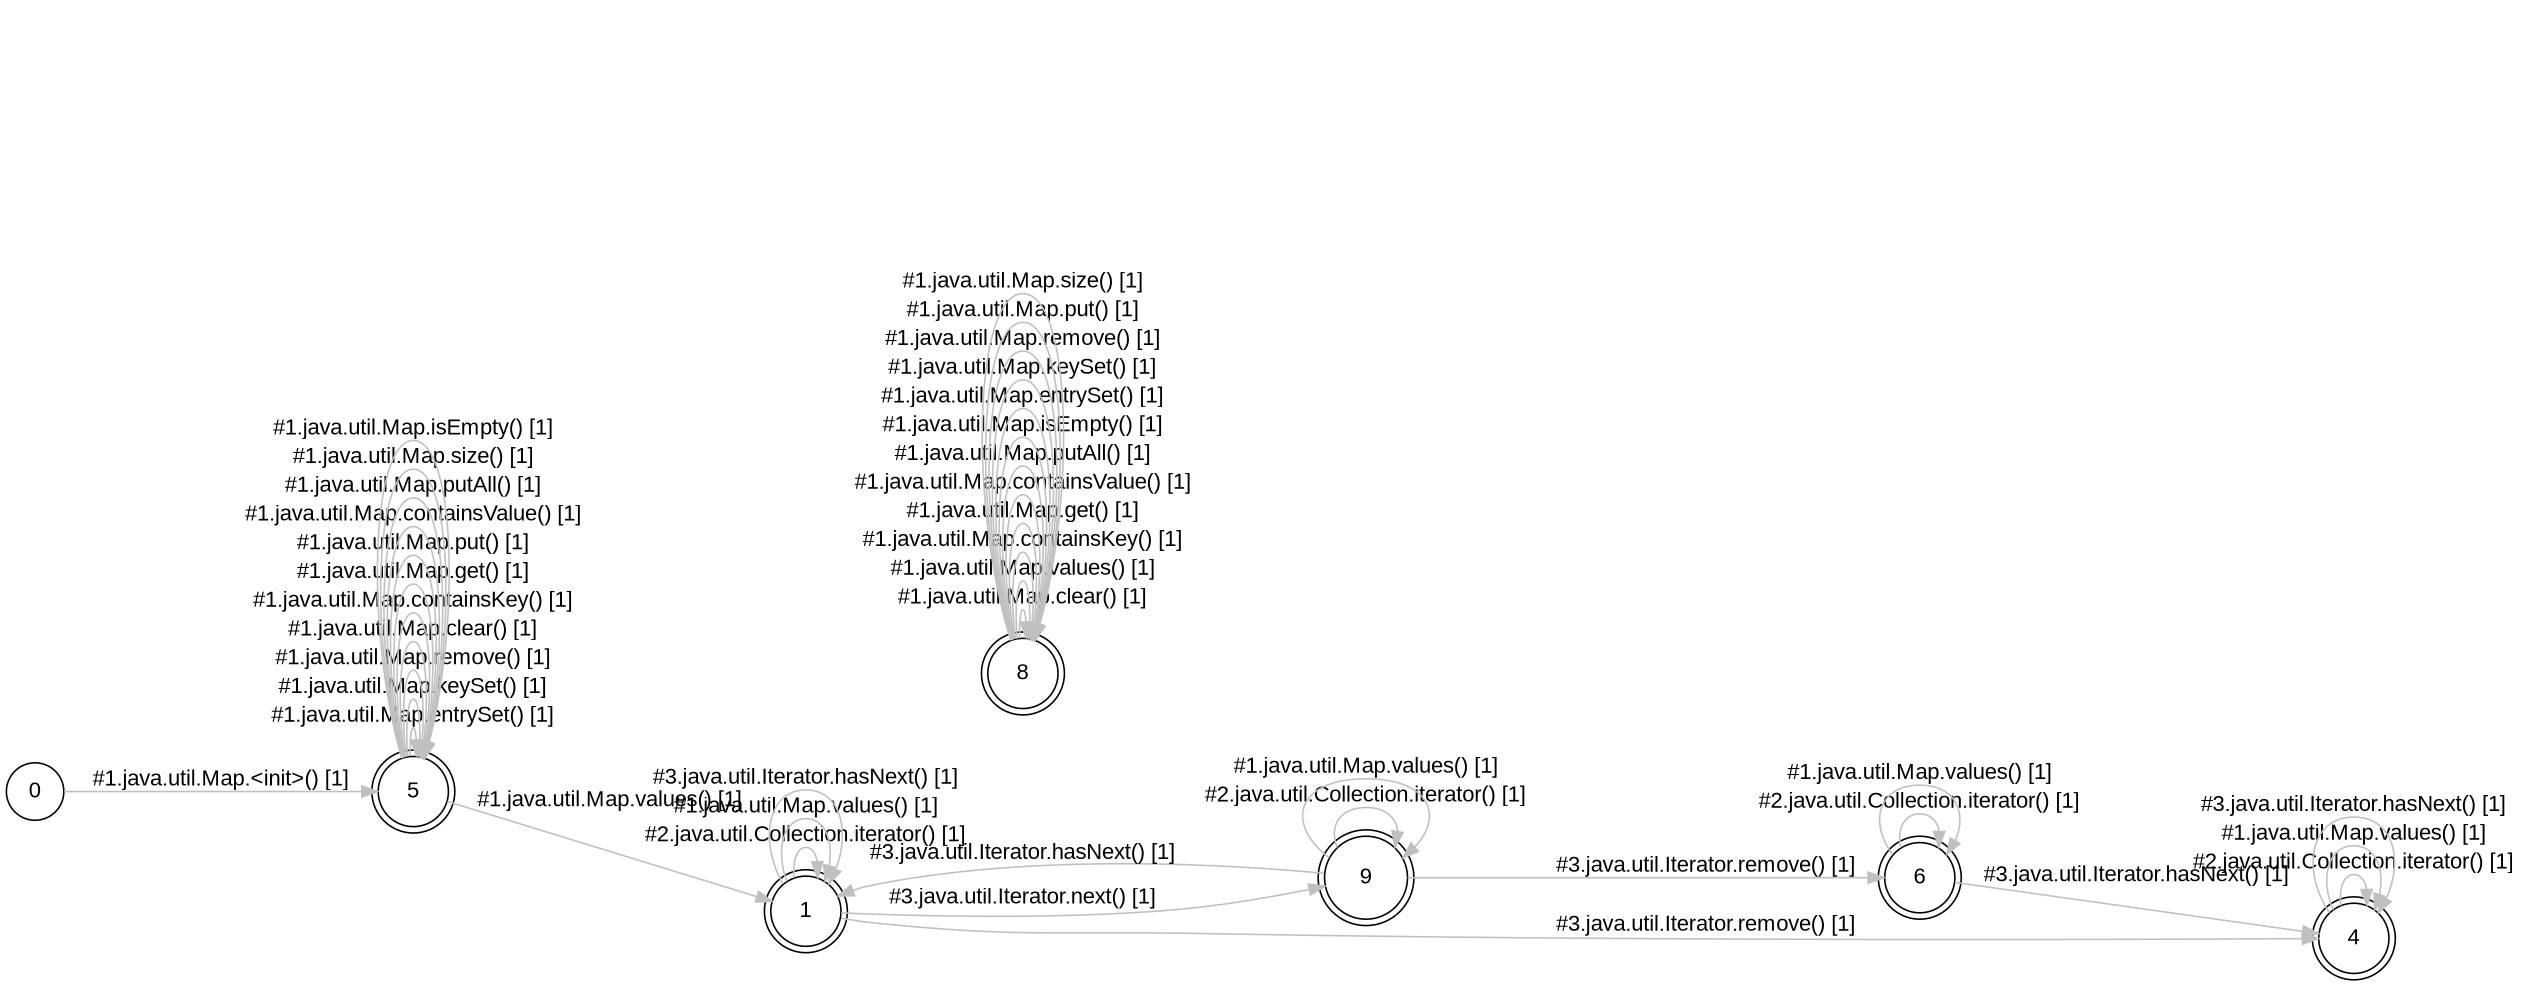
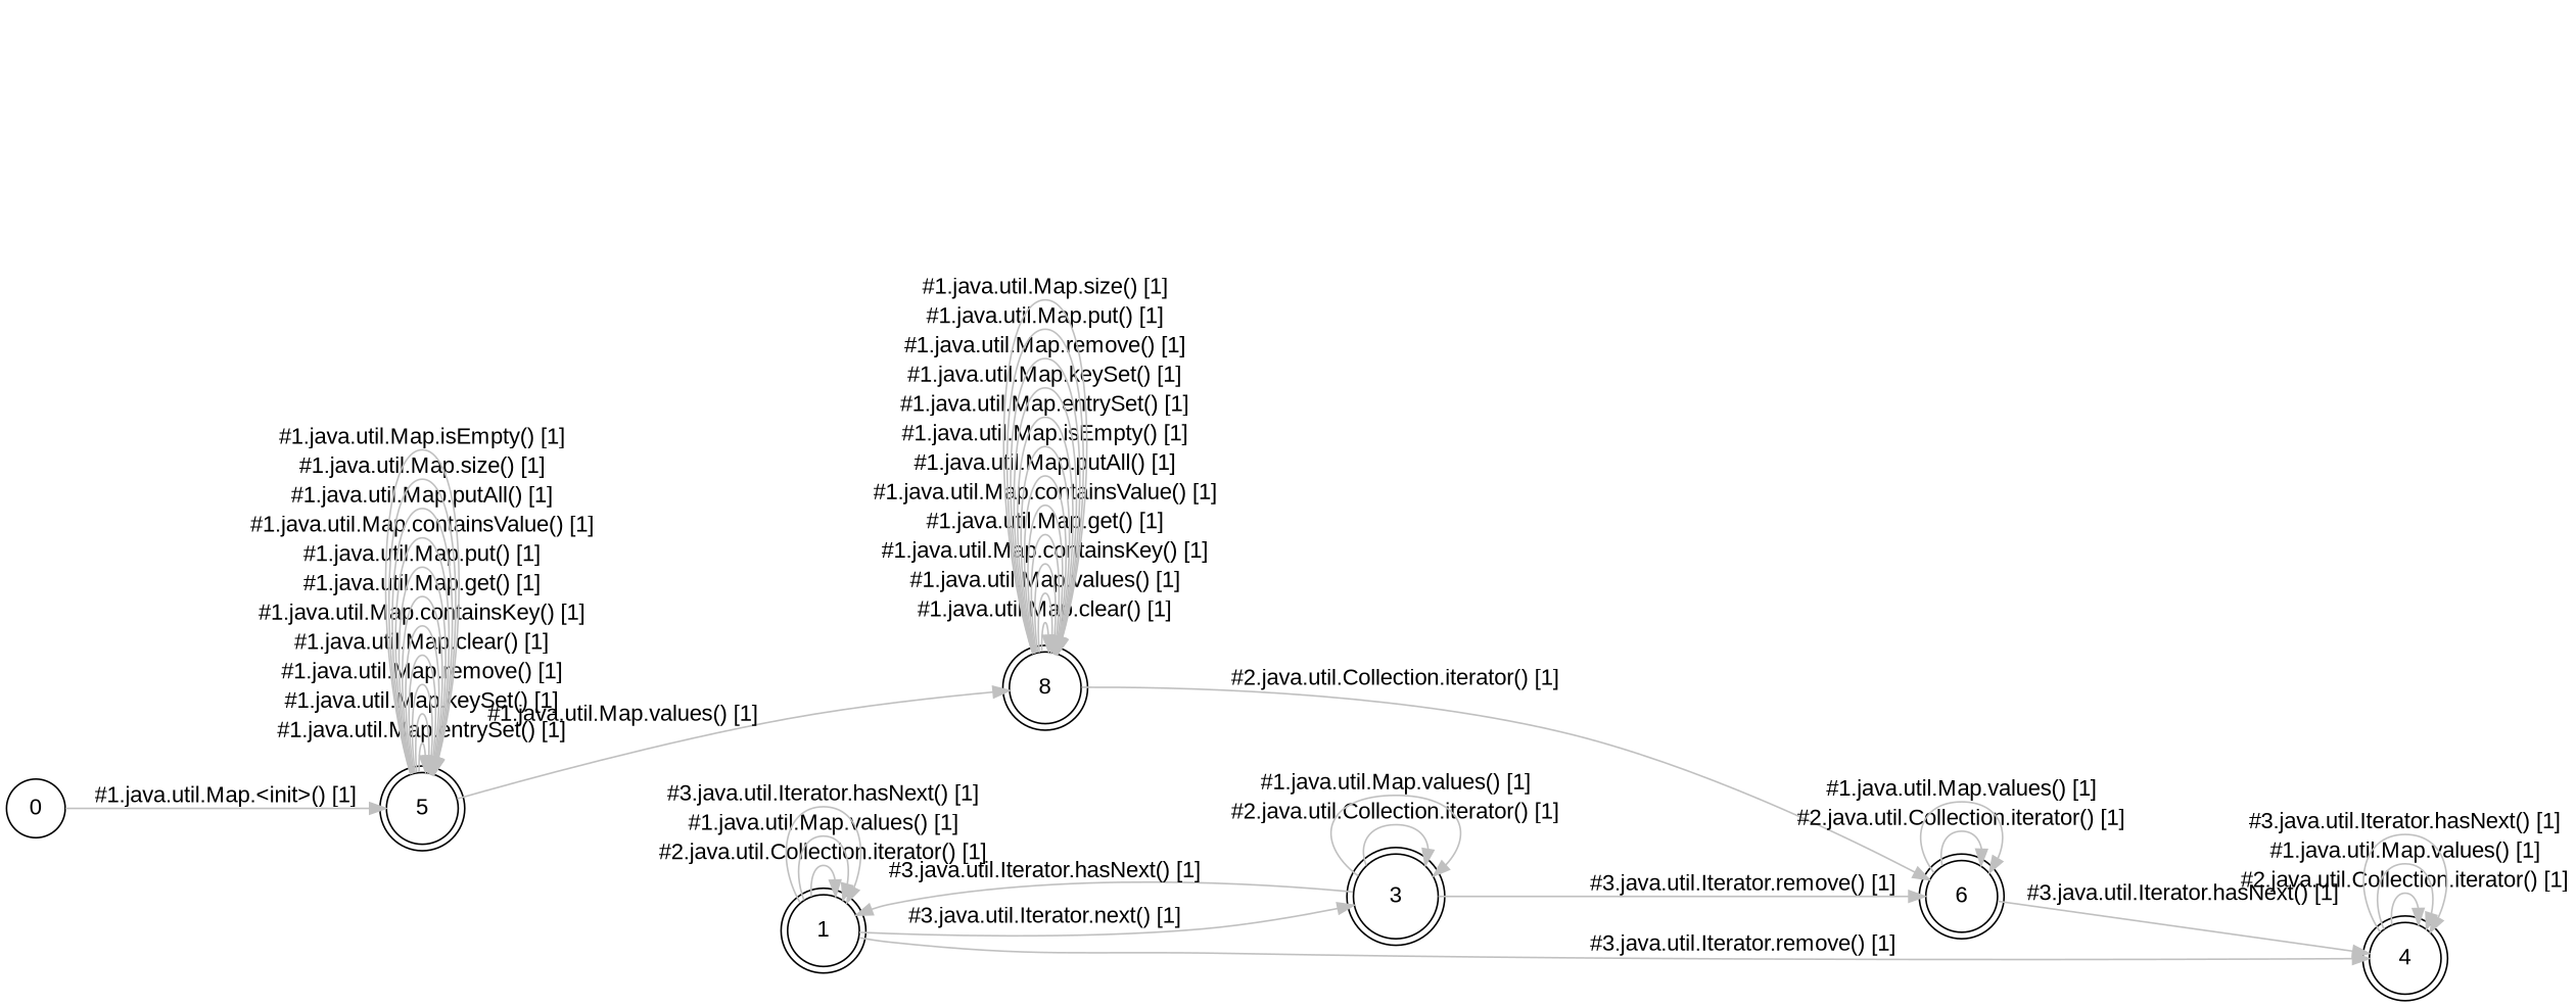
  digraph {
    fontname="Liberation Sans"
    rankdir=LR
    node [fontname="Liberation Sans" shape=doublecircle]
    edge [color=gray fontname="Liberation Sans" style="setlinewidth(1)"]
    0 [shape=circle]
    5
    n3 [label=8]
    6
    1
    4
-   3 [label=9]
+   3
    0 -> 5 [label="#1.java.util.Map.<init>() [1]"]
    5 -> 5 [label="#1.java.util.Map.entrySet() [1]"]
    5 -> 5 [label="#1.java.util.Map.keySet() [1]"]
    5 -> 5 [label="#1.java.util.Map.remove() [1]"]
    5 -> 5 [label="#1.java.util.Map.clear() [1]"]
    5 -> 5 [label="#1.java.util.Map.containsKey() [1]"]
    5 -> 5 [label="#1.java.util.Map.get() [1]"]
    5 -> 5 [label="#1.java.util.Map.put() [1]"]
    5 -> 5 [label="#1.java.util.Map.containsValue() [1]"]
    5 -> 5 [label="#1.java.util.Map.putAll() [1]"]
    5 -> 5 [label="#1.java.util.Map.size() [1]"]
    5 -> 5 [label="#1.java.util.Map.isEmpty() [1]"]
-   5 -> 1 [label="#1.java.util.Map.values() [1]"]
+   5 -> n3 [label="#1.java.util.Map.values() [1]"]
    n3 -> n3 [label="#1.java.util.Map.clear() [1]"]
    n3 -> n3 [label="#1.java.util.Map.values() [1]"]
    n3 -> n3 [label="#1.java.util.Map.containsKey() [1]"]
    n3 -> n3 [label="#1.java.util.Map.get() [1]"]
    n3 -> n3 [label="#1.java.util.Map.containsValue() [1]"]
    n3 -> n3 [label="#1.java.util.Map.putAll() [1]"]
    n3 -> n3 [label="#1.java.util.Map.isEmpty() [1]"]
    n3 -> n3 [label="#1.java.util.Map.entrySet() [1]"]
    n3 -> n3 [label="#1.java.util.Map.keySet() [1]"]
    n3 -> n3 [label="#1.java.util.Map.remove() [1]"]
    n3 -> n3 [label="#1.java.util.Map.put() [1]"]
    n3 -> n3 [label="#1.java.util.Map.size() [1]"]
+   n3 -> 6 [label="#2.java.util.Collection.iterator() [1]"]
    6 -> 6 [label="#2.java.util.Collection.iterator() [1]"]
    6 -> 6 [label="#1.java.util.Map.values() [1]"]
    6 -> 4 [label="#3.java.util.Iterator.hasNext() [1]"]
    1 -> 1 [label="#2.java.util.Collection.iterator() [1]"]
    1 -> 1 [label="#1.java.util.Map.values() [1]"]
    1 -> 1 [label="#3.java.util.Iterator.hasNext() [1]"]
    1 -> 4 [label="#3.java.util.Iterator.remove() [1]"]
    1 -> 3 [label="#3.java.util.Iterator.next() [1]"]
    4 -> 4 [label="#2.java.util.Collection.iterator() [1]"]
    4 -> 4 [label="#1.java.util.Map.values() [1]"]
    4 -> 4 [label="#3.java.util.Iterator.hasNext() [1]"]
    3 -> 6 [label="#3.java.util.Iterator.remove() [1]"]
    3 -> 1 [label="#3.java.util.Iterator.hasNext() [1]"]
    3 -> 3 [label="#2.java.util.Collection.iterator() [1]"]
    3 -> 3 [label="#1.java.util.Map.values() [1]"]
  }
